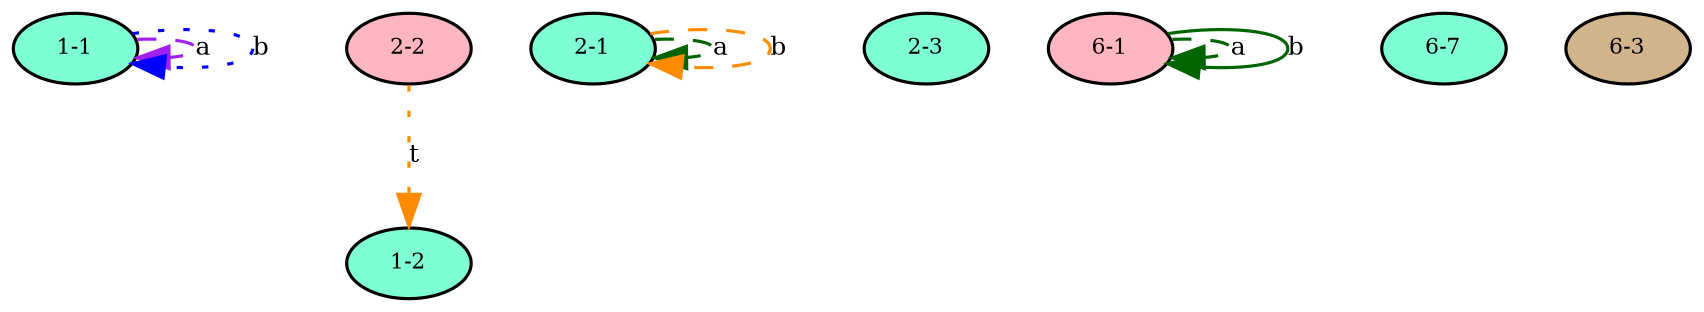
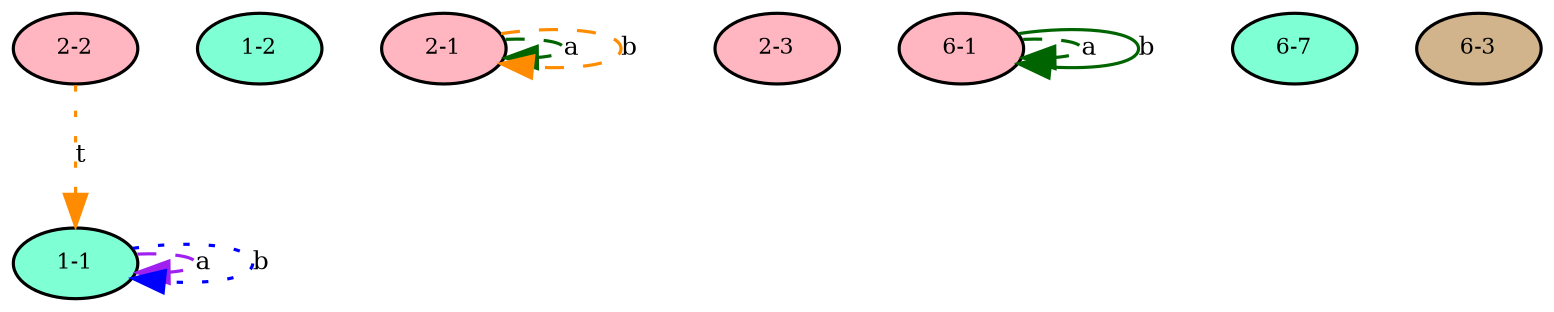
  digraph {
    node [fillcolor=lightpink fontsize=7 style=filled]
    edge [color=darkgreen fontsize=8 style=dashed]
    n1 [fillcolor=aquamarine height=.01 label="1-1" width=.01]
    n2 [fillcolor=aquamarine height=.01 label="1-2" width=.01]
-   n3 [fillcolor=aquamarine height=.01 label="2-1" width=.01]
+   n3 [height=.01 label="2-1" width=.01]
    n4 [height=.01 label="2-2" width=.01]
-   n5 [fillcolor=aquamarine height=.01 label="2-3" width=.01]
+   n5 [height=.01 label="2-3" width=.01]
    n6 [height=.01 label="6-1" width=.01]
    n7 [fillcolor=aquamarine height=.01 label="6-7" width=.01]
    n8 [fillcolor=tan height=.01 label="6-3" width=.01]
    n1 -> n1 [color=purple label=a]
    n1 -> n1 [color=blue label=b style=dotted]
    n3 -> n3 [label=a]
    n3 -> n3 [color=darkorange label=b]
-   n4 -> n2 [color=darkorange label=t style=dotted]
+   n4 -> n1 [color=darkorange label=t style=dotted]
    n6 -> n6 [label=a]
    n6 -> n6 [label=b style=solid]
  }
